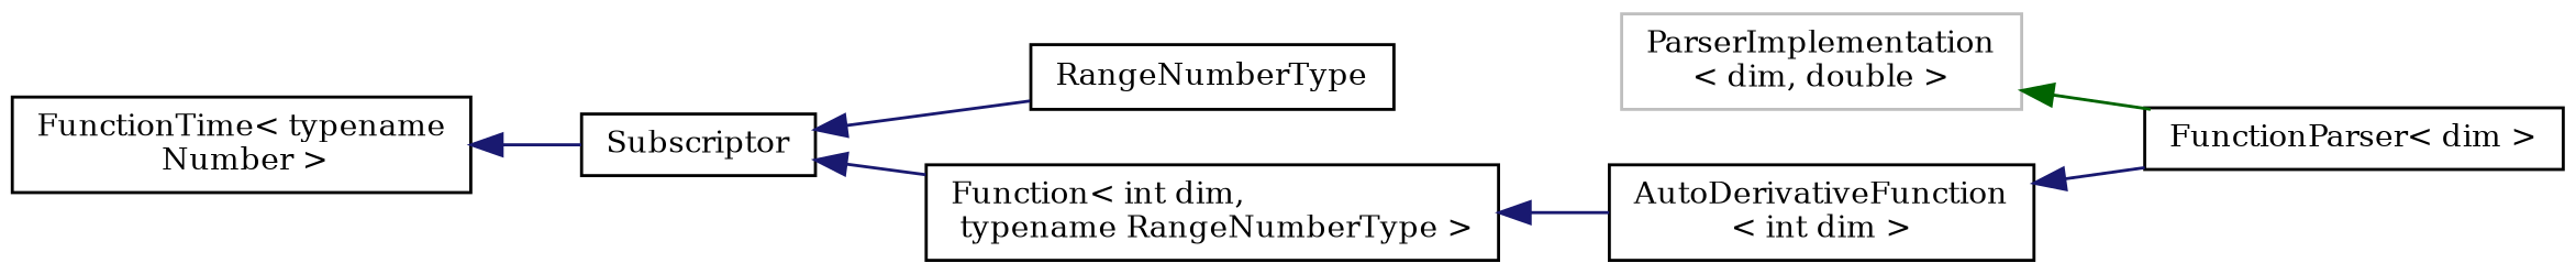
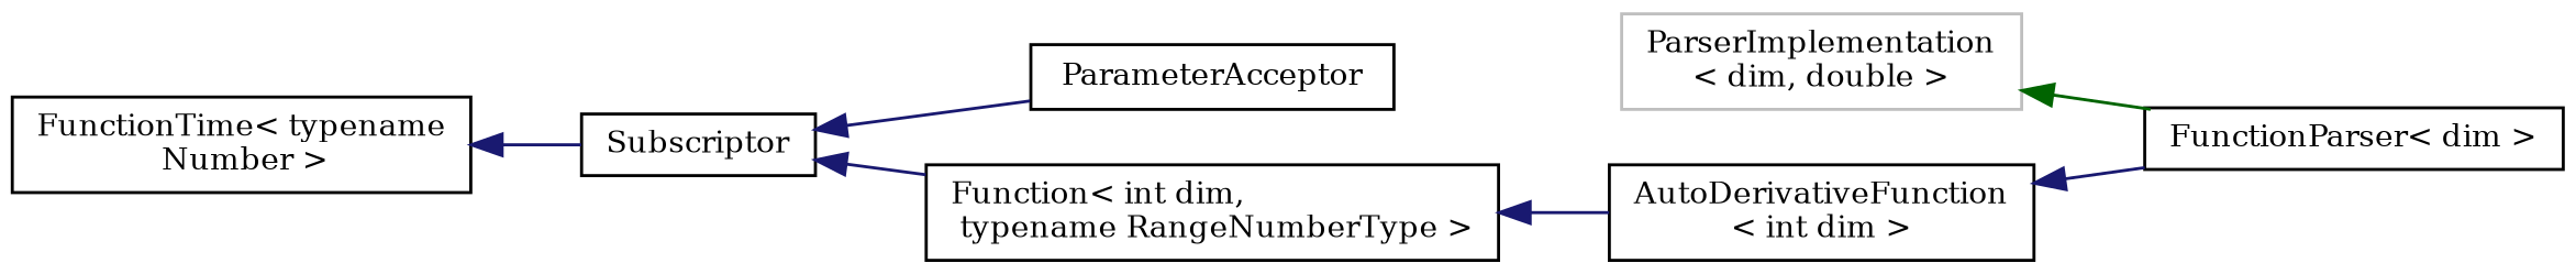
  digraph {
    fontname="DejaVu Serif"
    rankdir=LR
    node [color=black fontname="DejaVu Serif" fontsize=10 shape=record]
    edge [color=midnightblue dir=back fontname="DejaVu Serif" fontsize=10 labelfontname=Helvetica labelfontsize=10 style=solid]
-   n1 [height=0.2 label=RangeNumberType width=0.4]
+   n1 [height=0.2 label=ParameterAcceptor width=0.4]
    n2 [height=0.2 label=Subscriptor width=0.4]
    n3 [height=0.2 label="Function\< int dim,\l typename RangeNumberType \>" width=0.4]
    n4 [height=0.2 label="AutoDerivativeFunction\l\< int dim \>" width=0.4]
    n5 [height=0.2 label="FunctionParser\< dim \>" width=0.4]
    n6 [height=0.2 label="FunctionTime\< typename\l Number \>" width=0.4]
    n7 [color=grey75 height=0.2 label="ParserImplementation\l\< dim, double \>" width=0.4]
    n2 -> n1
    n2 -> n3
    n3 -> n4
    n4 -> n5
    n6 -> n2
    n7 -> n5 [color=darkgreen]
  }
